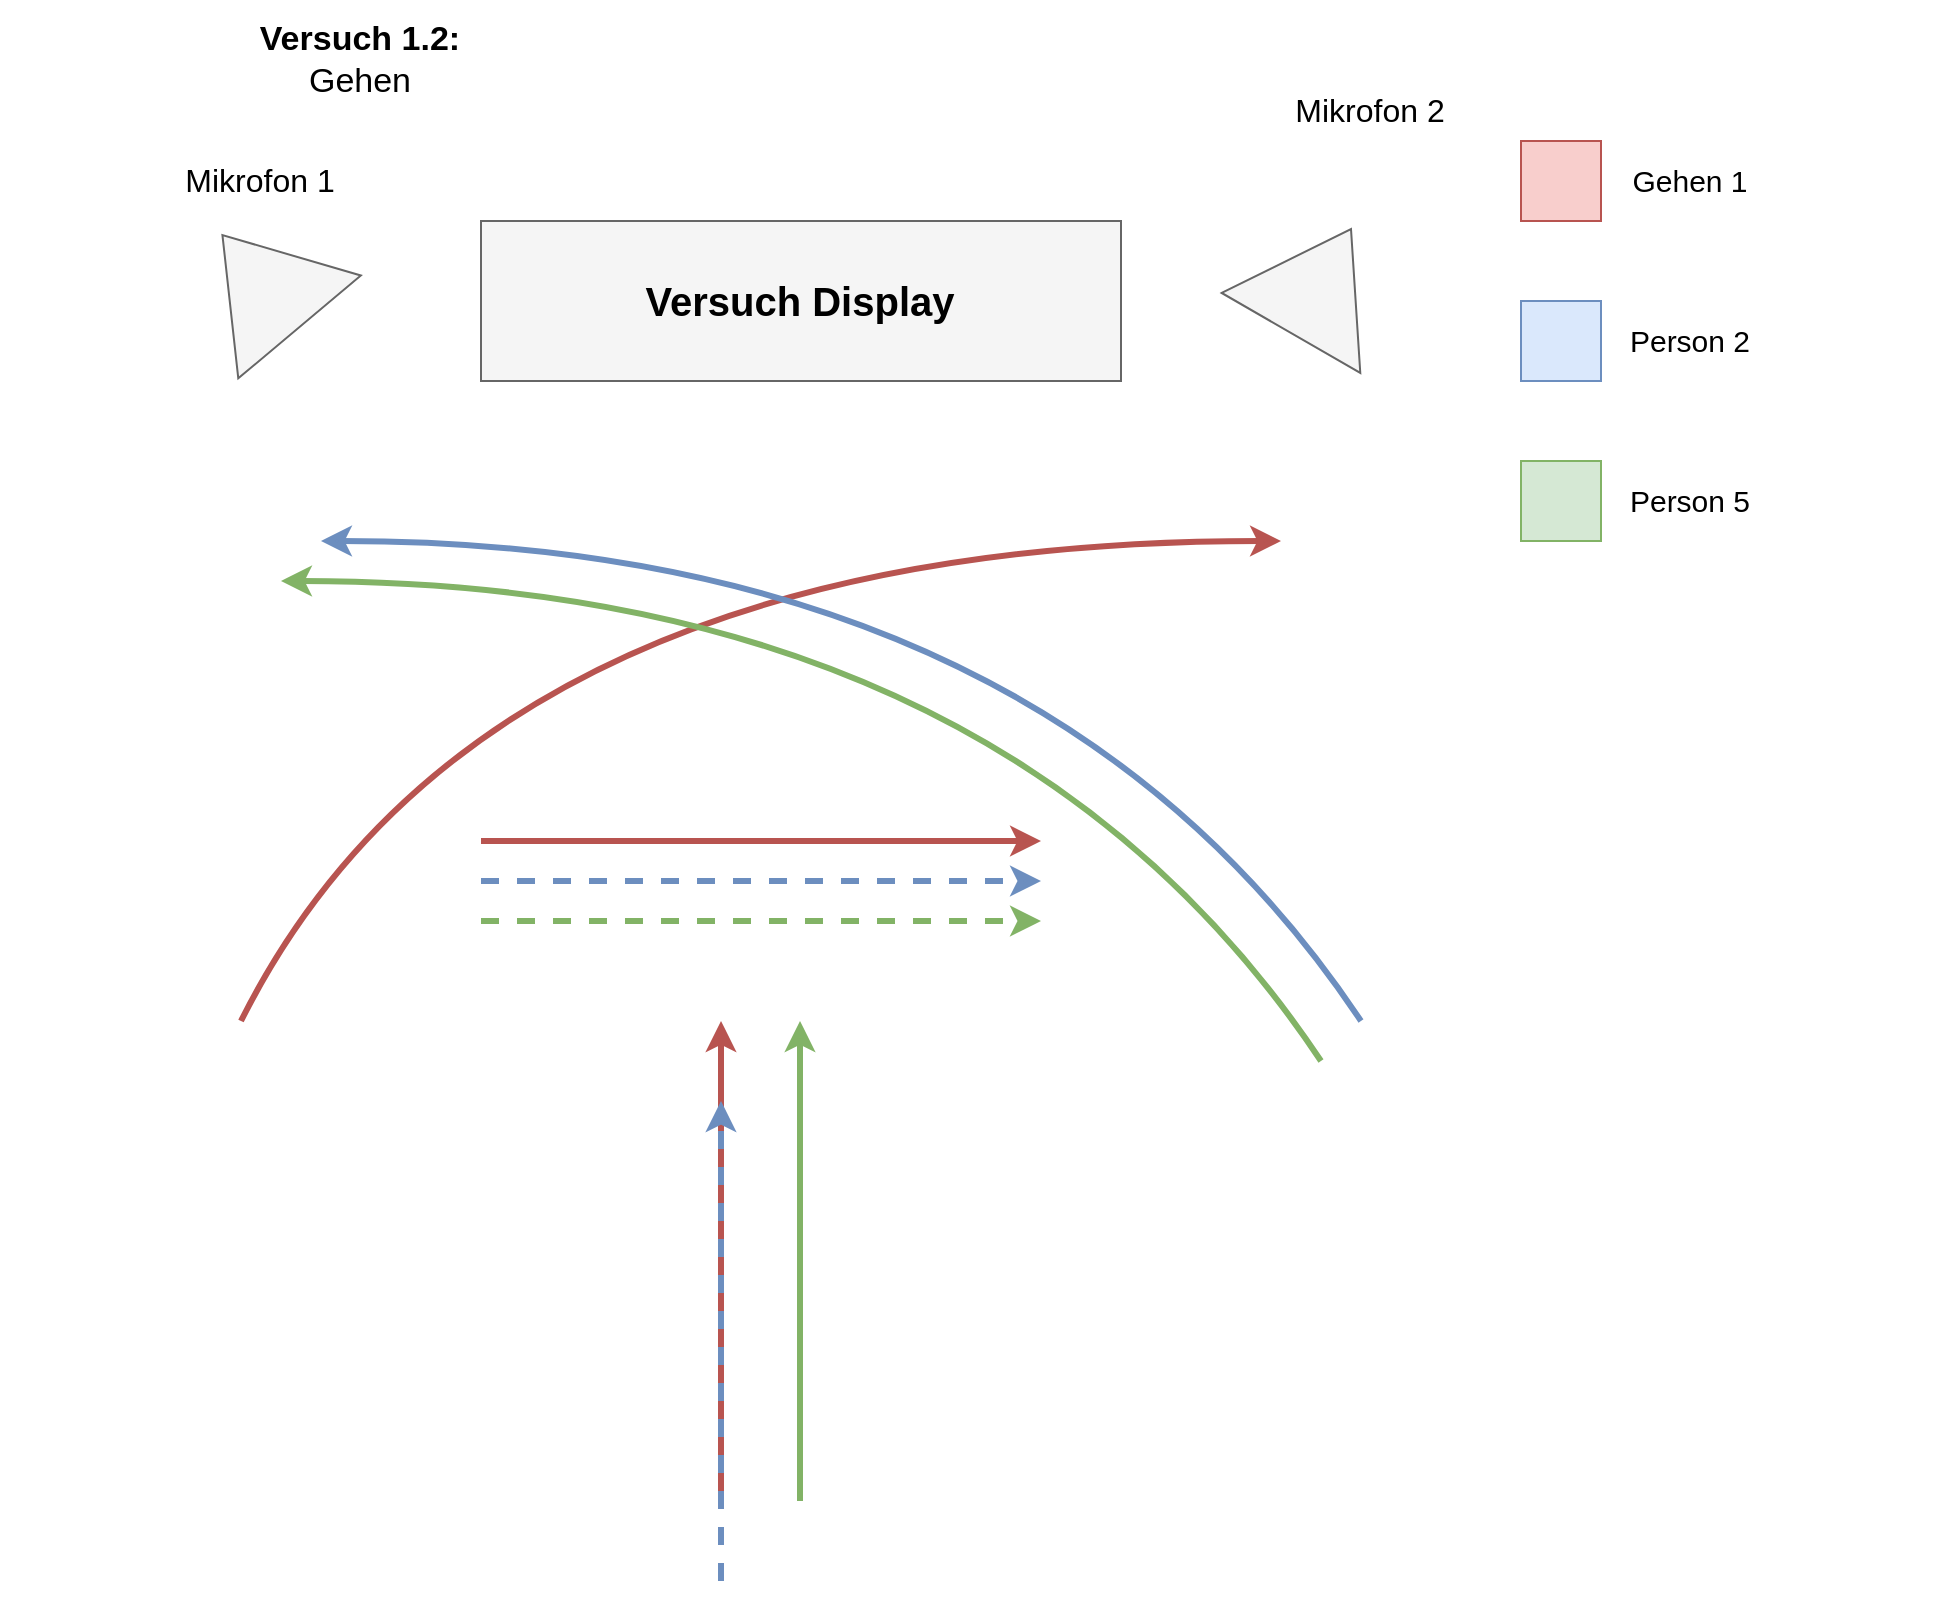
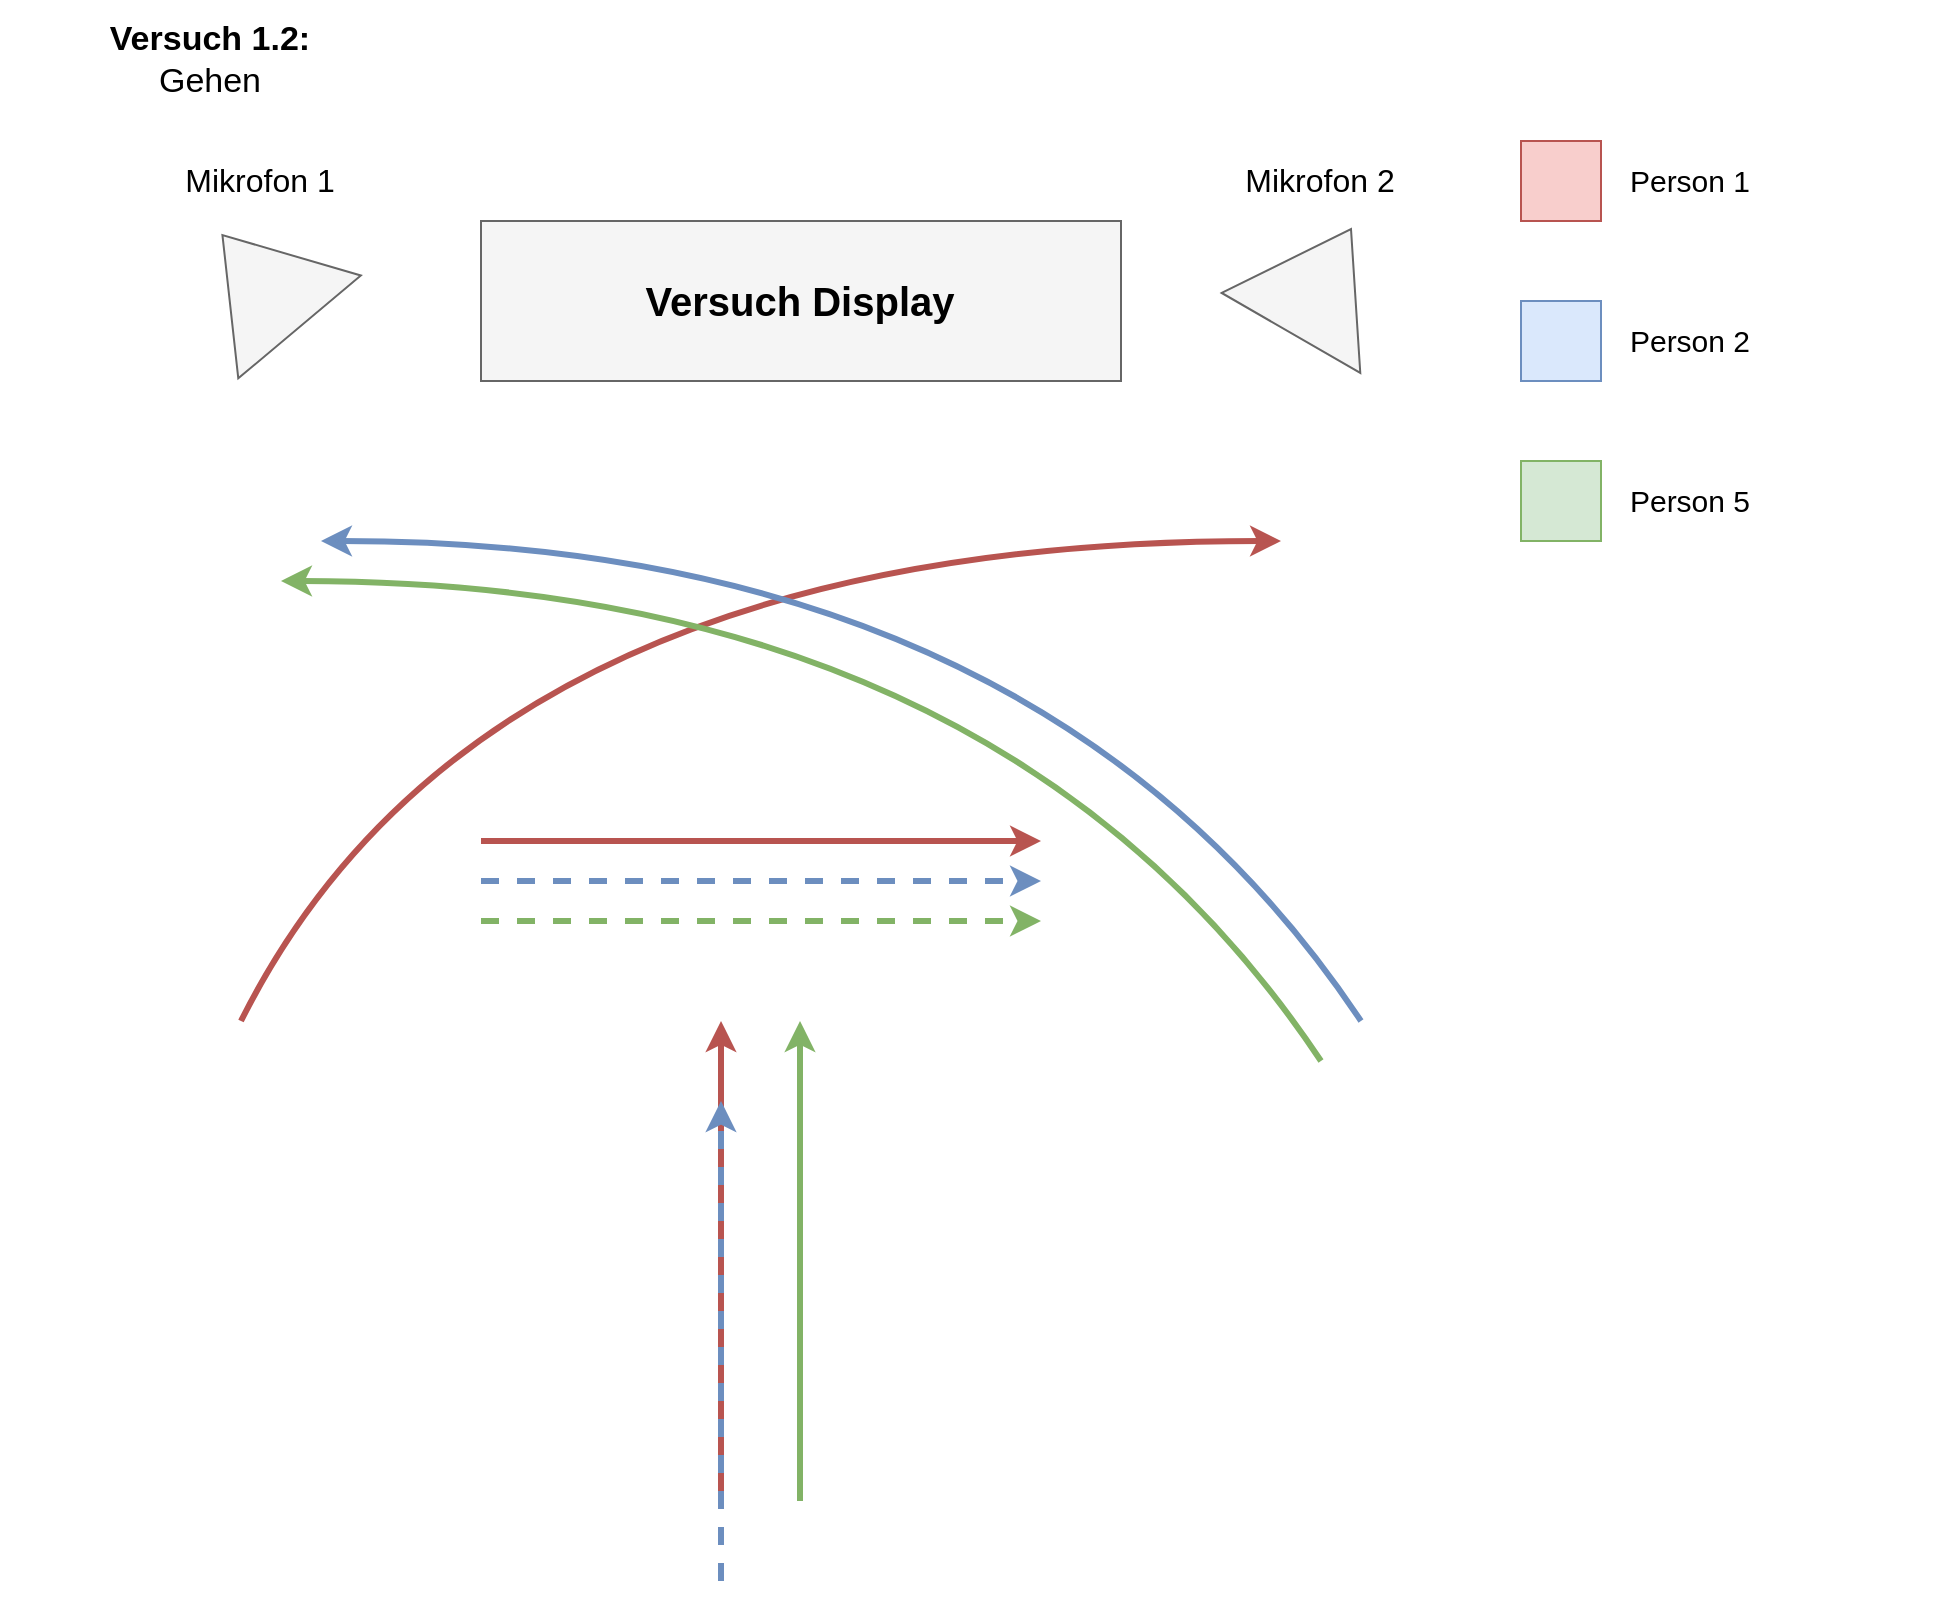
  <mxCell id="0" />
  <mxCell id="1" parent="0" />
  <mxCell id="2" value="" style="rounded=0;whiteSpace=wrap;html=1;fillColor=#f5f5f5;strokeColor=#666666;fontColor=#333333;" vertex="1" parent="1"><mxGeometry x="240" y="110" width="320" height="80" as="geometry" /></mxCell>
  <mxCell id="3" value="" style="triangle;whiteSpace=wrap;html=1;rotation=-130;fillColor=#f5f5f5;strokeColor=#666666;fontColor=#333333;" vertex="1" parent="1"><mxGeometry x="100" y="100" width="60" height="80" as="geometry" /></mxCell>
  <mxCell id="4" value="" style="triangle;whiteSpace=wrap;html=1;rotation=-60;fillColor=#f5f5f5;strokeColor=#666666;fontColor=#333333;" vertex="1" parent="1"><mxGeometry x="630" y="100" width="60" height="80" as="geometry" /></mxCell>
  <mxCell id="5" value="&lt;font size=&quot;1&quot;&gt;&lt;b style=&quot;font-size: 20px&quot;&gt;Versuch Display&lt;/b&gt;&lt;/font&gt;" style="text;html=1;strokeColor=none;fillColor=none;align=center;verticalAlign=middle;whiteSpace=wrap;rounded=0;" vertex="1" parent="1"><mxGeometry x="240" y="140" width="320" height="20" as="geometry" /></mxCell>
  <mxCell id="6" value="&lt;font style=&quot;font-size: 16px&quot;&gt;Mikrofon 1&lt;/font&gt;" style="text;html=1;strokeColor=none;fillColor=none;align=center;verticalAlign=middle;whiteSpace=wrap;rounded=0;" vertex="1" parent="1"><mxGeometry x="80" y="80" width="100" height="20" as="geometry" /></mxCell>
- <mxCell id="7" value="&lt;font style=&quot;font-size: 16px&quot;&gt;Mikrofon 2&lt;/font&gt;" style="text;html=1;strokeColor=none;fillColor=none;align=center;verticalAlign=middle;whiteSpace=wrap;rounded=0;" vertex="1" parent="1"><mxGeometry x="635" y="45" width="100" height="20" as="geometry" /></mxCell>
+ <mxCell id="7" value="&lt;font style=&quot;font-size: 16px&quot;&gt;Mikrofon 2&lt;/font&gt;" style="text;html=1;strokeColor=none;fillColor=none;align=center;verticalAlign=middle;whiteSpace=wrap;rounded=0;" vertex="1" parent="1"><mxGeometry x="610" y="80" width="100" height="20" as="geometry" /></mxCell>
  <mxCell id="8" value="" style="curved=1;endArrow=classic;html=1;strokeWidth=3;fillColor=#f8cecc;strokeColor=#b85450;" edge="1" parent="1"><mxGeometry width="50" height="50" relative="1" as="geometry"><mxPoint x="120" y="510" as="sourcePoint" /><mxPoint x="640" y="270" as="targetPoint" /><Array as="points"><mxPoint x="240" y="270" /></Array></mxGeometry></mxCell>
  <mxCell id="9" value="" style="curved=1;endArrow=classic;html=1;strokeWidth=3;fillColor=#dae8fc;strokeColor=#6c8ebf;" edge="1" parent="1"><mxGeometry width="50" height="50" relative="1" as="geometry"><mxPoint x="680" y="510" as="sourcePoint" /><mxPoint x="160" y="270" as="targetPoint" /><Array as="points"><mxPoint x="520" y="270" /></Array></mxGeometry></mxCell>
  <mxCell id="10" value="" style="curved=1;endArrow=classic;html=1;strokeWidth=3;fillColor=#d5e8d4;strokeColor=#82b366;" edge="1" parent="1"><mxGeometry width="50" height="50" relative="1" as="geometry"><mxPoint x="660" y="530" as="sourcePoint" /><mxPoint x="140" y="290" as="targetPoint" /><Array as="points"><mxPoint x="500" y="290" /></Array></mxGeometry></mxCell>
  <mxCell id="11" value="" style="endArrow=classic;html=1;strokeWidth=3;fillColor=#f8cecc;strokeColor=#b85450;" edge="1" parent="1"><mxGeometry width="50" height="50" relative="1" as="geometry"><mxPoint x="360" y="750" as="sourcePoint" /><mxPoint x="360" y="510" as="targetPoint" /></mxGeometry></mxCell>
  <mxCell id="12" value="" style="endArrow=classic;html=1;strokeWidth=3;fillColor=#dae8fc;strokeColor=#6c8ebf;dashed=1;" edge="1" parent="1"><mxGeometry width="50" height="50" relative="1" as="geometry"><mxPoint x="360" y="790" as="sourcePoint" /><mxPoint x="360" y="550" as="targetPoint" /></mxGeometry></mxCell>
  <mxCell id="13" value="" style="endArrow=classic;html=1;strokeWidth=3;fillColor=#d5e8d4;strokeColor=#82b366;" edge="1" parent="1"><mxGeometry width="50" height="50" relative="1" as="geometry"><mxPoint x="399.5" y="750" as="sourcePoint" /><mxPoint x="399.5" y="510" as="targetPoint" /></mxGeometry></mxCell>
  <mxCell id="14" value="" style="endArrow=classic;html=1;strokeWidth=3;fillColor=#f8cecc;strokeColor=#b85450;" edge="1" parent="1"><mxGeometry width="50" height="50" relative="1" as="geometry"><mxPoint x="240" y="420" as="sourcePoint" /><mxPoint x="520" y="420" as="targetPoint" /></mxGeometry></mxCell>
  <mxCell id="15" value="" style="endArrow=classic;html=1;strokeWidth=3;fillColor=#dae8fc;strokeColor=#6c8ebf;dashed=1;" edge="1" parent="1"><mxGeometry width="50" height="50" relative="1" as="geometry"><mxPoint x="240" y="440" as="sourcePoint" /><mxPoint x="520" y="440" as="targetPoint" /></mxGeometry></mxCell>
  <mxCell id="16" value="" style="endArrow=classic;html=1;strokeWidth=3;fillColor=#d5e8d4;strokeColor=#82b366;dashed=1;" edge="1" parent="1"><mxGeometry width="50" height="50" relative="1" as="geometry"><mxPoint x="240" y="460" as="sourcePoint" /><mxPoint x="520" y="460" as="targetPoint" /></mxGeometry></mxCell>
- <mxCell id="17" value="&lt;span style=&quot;font-size: 17px&quot;&gt;&lt;b&gt;Versuch 1.2:&lt;/b&gt;&lt;br&gt;Gehen&lt;br&gt;&lt;/span&gt;" style="text;html=1;strokeColor=none;fillColor=none;align=center;verticalAlign=middle;whiteSpace=wrap;rounded=0;" vertex="1" parent="1"><mxGeometry x="95" y="20" width="170" height="20" as="geometry" /></mxCell>
+ <mxCell id="17" value="&lt;span style=&quot;font-size: 17px&quot;&gt;&lt;b&gt;Versuch 1.2:&lt;/b&gt;&lt;br&gt;Gehen&lt;br&gt;&lt;/span&gt;" style="text;html=1;strokeColor=none;fillColor=none;align=center;verticalAlign=middle;whiteSpace=wrap;rounded=0;" vertex="1" parent="1"><mxGeometry x="20" y="20" width="170" height="20" as="geometry" /></mxCell>
  <mxCell id="18" value="" style="rounded=0;whiteSpace=wrap;html=1;fillColor=#f8cecc;strokeColor=#b85450;" vertex="1" parent="1"><mxGeometry x="760" y="70" width="40" height="40" as="geometry" /></mxCell>
- <mxCell id="19" value="&lt;font style=&quot;font-size: 15px&quot;&gt;Gehen 1&lt;/font&gt;" style="text;html=1;strokeColor=none;fillColor=none;align=center;verticalAlign=middle;whiteSpace=wrap;rounded=0;" vertex="1" parent="1"><mxGeometry x="740" y="80" width="210" height="20" as="geometry" /></mxCell>
+ <mxCell id="19" value="&lt;font style=&quot;font-size: 15px&quot;&gt;Person 1&lt;/font&gt;" style="text;html=1;strokeColor=none;fillColor=none;align=center;verticalAlign=middle;whiteSpace=wrap;rounded=0;" vertex="1" parent="1"><mxGeometry x="740" y="80" width="210" height="20" as="geometry" /></mxCell>
  <mxCell id="20" value="" style="rounded=0;whiteSpace=wrap;html=1;fillColor=#dae8fc;strokeColor=#6c8ebf;" vertex="1" parent="1"><mxGeometry x="760" y="150" width="40" height="40" as="geometry" /></mxCell>
  <mxCell id="21" value="&lt;font style=&quot;font-size: 15px&quot;&gt;Person 2&lt;br&gt;&lt;/font&gt;" style="text;html=1;strokeColor=none;fillColor=none;align=center;verticalAlign=middle;whiteSpace=wrap;rounded=0;" vertex="1" parent="1"><mxGeometry x="740" y="160" width="210" height="20" as="geometry" /></mxCell>
  <mxCell id="22" value="" style="rounded=0;whiteSpace=wrap;html=1;fillColor=#d5e8d4;strokeColor=#82b366;" vertex="1" parent="1"><mxGeometry x="760" y="230" width="40" height="40" as="geometry" /></mxCell>
  <mxCell id="23" value="&lt;font style=&quot;font-size: 15px&quot;&gt;Person 5&lt;/font&gt;" style="text;html=1;strokeColor=none;fillColor=none;align=center;verticalAlign=middle;whiteSpace=wrap;rounded=0;" vertex="1" parent="1"><mxGeometry x="740" y="240" width="210" height="20" as="geometry" /></mxCell>
